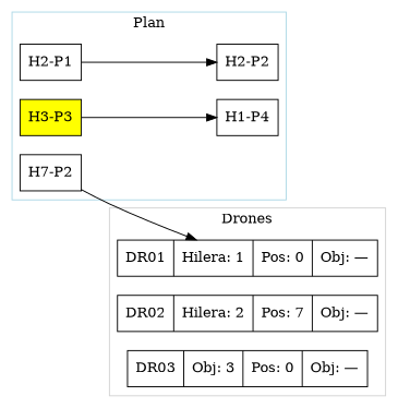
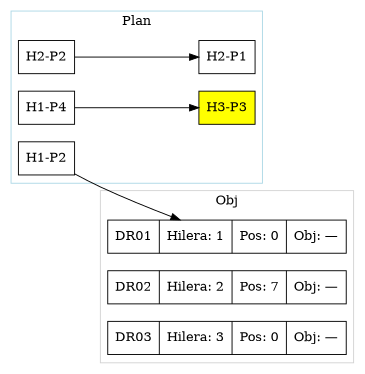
  digraph {
    fontname="DejaVu Serif"
    rankdir=LR
    node [fontname="DejaVu Serif" shape=record]
    edge [fontname="DejaVu Serif"]
    n1 [label="{DR01|Hilera: 1|Pos: 0|Obj: —}"]
    n2 [label="{DR02|Hilera: 2|Pos: 7|Obj: —}"]
-   n3 [label="{DR03|Obj: 3|Pos: 0|Obj: —}"]
-   n4 [label="H7-P2"]
+   n3 [label="{DR03|Hilera: 3|Pos: 0|Obj: —}"]
+   n4 [label="H1-P2"]
    n5 [label="H2-P1"]
    n6 [label="H2-P2"]
    n7 [fillcolor=yellow label="H3-P3" style=filled]
    n8 [label="H1-P4"]
    subgraph cluster_1 {
      color=lightgrey
-     label=Drones
+     label=Obj
      n1
      n2
      n3
    }
    subgraph cluster_2 {
      color=lightblue
      label=Plan
      n4
      n5
      n6
      n7
      n8
    }
    n4 -> n1
-   n5 -> n6
-   n7 -> n8
+   n6 -> n5
+   n8 -> n7
  }
